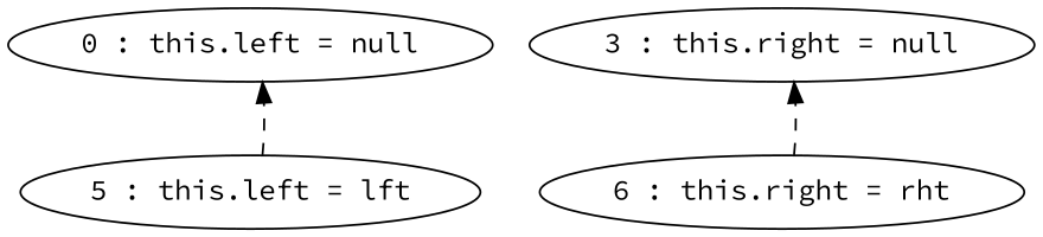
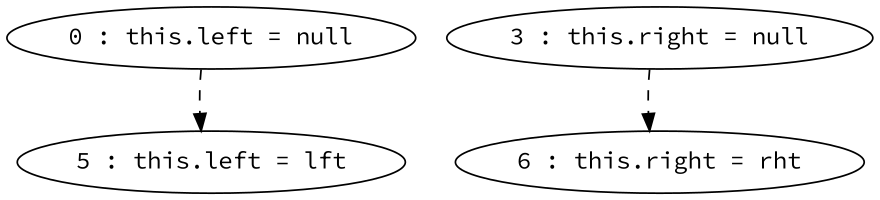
  digraph {
    fontname="Source Code Pro"
    node [fontname="Source Code Pro"]
    edge [fontname="Source Code Pro" style=dashed]
    n1 [label="0 : this.left = null"]
    "5 : this.left = lft"
    "3 : this.right = null"
    "6 : this.right = rht"
-   "5 : this.left = lft" -> n1
-   "6 : this.right = rht" -> "3 : this.right = null"
+   n1 -> "5 : this.left = lft"
+   "3 : this.right = null" -> "6 : this.right = rht"
  }
